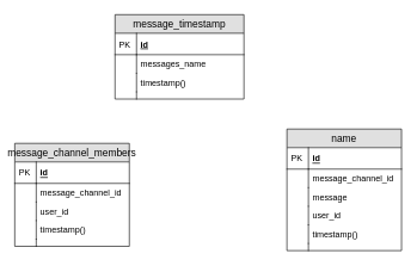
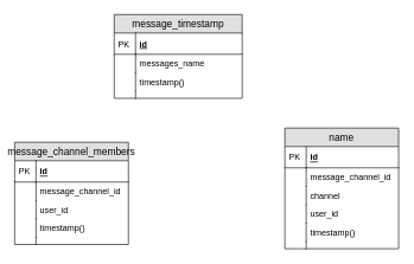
  <mxCell id="0" />
  <mxCell id="1" parent="0" />
  <mxCell id="2" value="message_timestamp" style="swimlane;fontStyle=0;childLayout=stackLayout;horizontal=1;startSize=26;fillColor=#e0e0e0;horizontalStack=0;resizeParent=1;resizeParentMax=0;resizeLast=0;collapsible=1;marginBottom=0;swimlaneFillColor=#ffffff;align=center;fontSize=14;" vertex="1" parent="1"><mxGeometry x="160" y="20" width="180" height="118" as="geometry" /></mxCell>
  <mxCell id="3" value="id" style="shape=partialRectangle;top=0;left=0;right=0;bottom=1;align=left;verticalAlign=middle;fillColor=none;spacingLeft=34;spacingRight=4;overflow=hidden;rotatable=0;points=[[0,0.5],[1,0.5]];portConstraint=eastwest;dropTarget=0;fontStyle=5;fontSize=12;" vertex="1" parent="2"><mxGeometry y="26" width="180" height="30" as="geometry" /></mxCell>
  <mxCell id="4" value="PK" style="shape=partialRectangle;top=0;left=0;bottom=0;fillColor=none;align=left;verticalAlign=middle;spacingLeft=4;spacingRight=4;overflow=hidden;rotatable=0;points=[];portConstraint=eastwest;part=1;fontSize=12;" vertex="1" connectable="0" parent="3"><mxGeometry width="30" height="30" as="geometry" /></mxCell>
  <mxCell id="5" value="messages_name" style="shape=partialRectangle;top=0;left=0;right=0;bottom=0;align=left;verticalAlign=top;fillColor=none;spacingLeft=34;spacingRight=4;overflow=hidden;rotatable=0;points=[[0,0.5],[1,0.5]];portConstraint=eastwest;dropTarget=0;fontSize=12;" vertex="1" parent="2"><mxGeometry y="56" width="180" height="26" as="geometry" /></mxCell>
  <mxCell id="6" value="" style="shape=partialRectangle;top=0;left=0;bottom=0;fillColor=none;align=left;verticalAlign=top;spacingLeft=4;spacingRight=4;overflow=hidden;rotatable=0;points=[];portConstraint=eastwest;part=1;fontSize=12;" vertex="1" connectable="0" parent="5"><mxGeometry width="30" height="26" as="geometry" /></mxCell>
  <mxCell id="7" value="timestamp()" style="shape=partialRectangle;top=0;left=0;right=0;bottom=0;align=left;verticalAlign=top;fillColor=none;spacingLeft=34;spacingRight=4;overflow=hidden;rotatable=0;points=[[0,0.5],[1,0.5]];portConstraint=eastwest;dropTarget=0;fontSize=12;" vertex="1" parent="2"><mxGeometry y="82" width="180" height="26" as="geometry" /></mxCell>
  <mxCell id="8" value="" style="shape=partialRectangle;top=0;left=0;bottom=0;fillColor=none;align=left;verticalAlign=top;spacingLeft=4;spacingRight=4;overflow=hidden;rotatable=0;points=[];portConstraint=eastwest;part=1;fontSize=12;" vertex="1" connectable="0" parent="7"><mxGeometry width="30" height="26" as="geometry" /></mxCell>
  <mxCell id="9" value="" style="shape=partialRectangle;top=0;left=0;right=0;bottom=0;align=left;verticalAlign=top;fillColor=none;spacingLeft=34;spacingRight=4;overflow=hidden;rotatable=0;points=[[0,0.5],[1,0.5]];portConstraint=eastwest;dropTarget=0;fontSize=12;" vertex="1" parent="2"><mxGeometry y="108" width="180" height="10" as="geometry" /></mxCell>
  <mxCell id="10" value="" style="shape=partialRectangle;top=0;left=0;bottom=0;fillColor=none;align=left;verticalAlign=top;spacingLeft=4;spacingRight=4;overflow=hidden;rotatable=0;points=[];portConstraint=eastwest;part=1;fontSize=12;" vertex="1" connectable="0" parent="9"><mxGeometry width="30" height="10" as="geometry" /></mxCell>
  <mxCell id="11" value="message_channel_members" style="swimlane;fontStyle=0;childLayout=stackLayout;horizontal=1;startSize=26;fillColor=#e0e0e0;horizontalStack=0;resizeParent=1;resizeParentMax=0;resizeLast=0;collapsible=1;marginBottom=0;swimlaneFillColor=#ffffff;align=center;fontSize=14;" vertex="1" parent="1"><mxGeometry x="20" y="200" width="160" height="144" as="geometry" /></mxCell>
  <mxCell id="12" value="id" style="shape=partialRectangle;top=0;left=0;right=0;bottom=1;align=left;verticalAlign=middle;fillColor=none;spacingLeft=34;spacingRight=4;overflow=hidden;rotatable=0;points=[[0,0.5],[1,0.5]];portConstraint=eastwest;dropTarget=0;fontStyle=5;fontSize=12;" vertex="1" parent="11"><mxGeometry y="26" width="160" height="30" as="geometry" /></mxCell>
  <mxCell id="13" value="PK" style="shape=partialRectangle;top=0;left=0;bottom=0;fillColor=none;align=left;verticalAlign=middle;spacingLeft=4;spacingRight=4;overflow=hidden;rotatable=0;points=[];portConstraint=eastwest;part=1;fontSize=12;" vertex="1" connectable="0" parent="12"><mxGeometry width="30" height="30" as="geometry" /></mxCell>
  <mxCell id="14" value="message_channel_id" style="shape=partialRectangle;top=0;left=0;right=0;bottom=0;align=left;verticalAlign=top;fillColor=none;spacingLeft=34;spacingRight=4;overflow=hidden;rotatable=0;points=[[0,0.5],[1,0.5]];portConstraint=eastwest;dropTarget=0;fontSize=12;" vertex="1" parent="11"><mxGeometry y="56" width="160" height="26" as="geometry" /></mxCell>
  <mxCell id="15" value="" style="shape=partialRectangle;top=0;left=0;bottom=0;fillColor=none;align=left;verticalAlign=top;spacingLeft=4;spacingRight=4;overflow=hidden;rotatable=0;points=[];portConstraint=eastwest;part=1;fontSize=12;" vertex="1" connectable="0" parent="14"><mxGeometry width="30" height="26" as="geometry" /></mxCell>
  <mxCell id="16" value="user_id" style="shape=partialRectangle;top=0;left=0;right=0;bottom=0;align=left;verticalAlign=top;fillColor=none;spacingLeft=34;spacingRight=4;overflow=hidden;rotatable=0;points=[[0,0.5],[1,0.5]];portConstraint=eastwest;dropTarget=0;fontSize=12;" vertex="1" parent="11"><mxGeometry y="82" width="160" height="26" as="geometry" /></mxCell>
  <mxCell id="17" value="" style="shape=partialRectangle;top=0;left=0;bottom=0;fillColor=none;align=left;verticalAlign=top;spacingLeft=4;spacingRight=4;overflow=hidden;rotatable=0;points=[];portConstraint=eastwest;part=1;fontSize=12;" vertex="1" connectable="0" parent="16"><mxGeometry width="30" height="26" as="geometry" /></mxCell>
  <mxCell id="18" value="timestamp()" style="shape=partialRectangle;top=0;left=0;right=0;bottom=0;align=left;verticalAlign=top;fillColor=none;spacingLeft=34;spacingRight=4;overflow=hidden;rotatable=0;points=[[0,0.5],[1,0.5]];portConstraint=eastwest;dropTarget=0;fontSize=12;" vertex="1" parent="11"><mxGeometry y="108" width="160" height="26" as="geometry" /></mxCell>
  <mxCell id="19" value="" style="shape=partialRectangle;top=0;left=0;bottom=0;fillColor=none;align=left;verticalAlign=top;spacingLeft=4;spacingRight=4;overflow=hidden;rotatable=0;points=[];portConstraint=eastwest;part=1;fontSize=12;" vertex="1" connectable="0" parent="18"><mxGeometry width="30" height="26" as="geometry" /></mxCell>
  <mxCell id="20" value="" style="shape=partialRectangle;top=0;left=0;right=0;bottom=0;align=left;verticalAlign=top;fillColor=none;spacingLeft=34;spacingRight=4;overflow=hidden;rotatable=0;points=[[0,0.5],[1,0.5]];portConstraint=eastwest;dropTarget=0;fontSize=12;" vertex="1" parent="11"><mxGeometry y="134" width="160" height="10" as="geometry" /></mxCell>
  <mxCell id="21" value="" style="shape=partialRectangle;top=0;left=0;bottom=0;fillColor=none;align=left;verticalAlign=top;spacingLeft=4;spacingRight=4;overflow=hidden;rotatable=0;points=[];portConstraint=eastwest;part=1;fontSize=12;" vertex="1" connectable="0" parent="20"><mxGeometry width="30" height="10" as="geometry" /></mxCell>
  <mxCell id="22" value="name" style="swimlane;fontStyle=0;childLayout=stackLayout;horizontal=1;startSize=26;fillColor=#e0e0e0;horizontalStack=0;resizeParent=1;resizeParentMax=0;resizeLast=0;collapsible=1;marginBottom=0;swimlaneFillColor=#ffffff;align=center;fontSize=14;" vertex="1" parent="1"><mxGeometry x="400" y="180" width="160" height="170" as="geometry" /></mxCell>
  <mxCell id="23" value="id" style="shape=partialRectangle;top=0;left=0;right=0;bottom=1;align=left;verticalAlign=middle;fillColor=none;spacingLeft=34;spacingRight=4;overflow=hidden;rotatable=0;points=[[0,0.5],[1,0.5]];portConstraint=eastwest;dropTarget=0;fontStyle=5;fontSize=12;" vertex="1" parent="22"><mxGeometry y="26" width="160" height="30" as="geometry" /></mxCell>
  <mxCell id="24" value="PK" style="shape=partialRectangle;top=0;left=0;bottom=0;fillColor=none;align=left;verticalAlign=middle;spacingLeft=4;spacingRight=4;overflow=hidden;rotatable=0;points=[];portConstraint=eastwest;part=1;fontSize=12;" vertex="1" connectable="0" parent="23"><mxGeometry width="30" height="30" as="geometry" /></mxCell>
  <mxCell id="25" value="message_channel_id" style="shape=partialRectangle;top=0;left=0;right=0;bottom=0;align=left;verticalAlign=top;fillColor=none;spacingLeft=34;spacingRight=4;overflow=hidden;rotatable=0;points=[[0,0.5],[1,0.5]];portConstraint=eastwest;dropTarget=0;fontSize=12;" vertex="1" parent="22"><mxGeometry y="56" width="160" height="26" as="geometry" /></mxCell>
  <mxCell id="26" value="" style="shape=partialRectangle;top=0;left=0;bottom=0;fillColor=none;align=left;verticalAlign=top;spacingLeft=4;spacingRight=4;overflow=hidden;rotatable=0;points=[];portConstraint=eastwest;part=1;fontSize=12;" vertex="1" connectable="0" parent="25"><mxGeometry width="30" height="26" as="geometry" /></mxCell>
- <mxCell id="27" value="message" style="shape=partialRectangle;top=0;left=0;right=0;bottom=0;align=left;verticalAlign=top;fillColor=none;spacingLeft=34;spacingRight=4;overflow=hidden;rotatable=0;points=[[0,0.5],[1,0.5]];portConstraint=eastwest;dropTarget=0;fontSize=12;" vertex="1" parent="22"><mxGeometry y="82" width="160" height="26" as="geometry" /></mxCell>
+ <mxCell id="27" value="channel" style="shape=partialRectangle;top=0;left=0;right=0;bottom=0;align=left;verticalAlign=top;fillColor=none;spacingLeft=34;spacingRight=4;overflow=hidden;rotatable=0;points=[[0,0.5],[1,0.5]];portConstraint=eastwest;dropTarget=0;fontSize=12;" vertex="1" parent="22"><mxGeometry y="82" width="160" height="26" as="geometry" /></mxCell>
  <mxCell id="28" value="" style="shape=partialRectangle;top=0;left=0;bottom=0;fillColor=none;align=left;verticalAlign=top;spacingLeft=4;spacingRight=4;overflow=hidden;rotatable=0;points=[];portConstraint=eastwest;part=1;fontSize=12;" vertex="1" connectable="0" parent="27"><mxGeometry width="30" height="26" as="geometry" /></mxCell>
  <mxCell id="29" value="user_id" style="shape=partialRectangle;top=0;left=0;right=0;bottom=0;align=left;verticalAlign=top;fillColor=none;spacingLeft=34;spacingRight=4;overflow=hidden;rotatable=0;points=[[0,0.5],[1,0.5]];portConstraint=eastwest;dropTarget=0;fontSize=12;" vertex="1" parent="22"><mxGeometry y="108" width="160" height="26" as="geometry" /></mxCell>
  <mxCell id="30" value="" style="shape=partialRectangle;top=0;left=0;bottom=0;fillColor=none;align=left;verticalAlign=top;spacingLeft=4;spacingRight=4;overflow=hidden;rotatable=0;points=[];portConstraint=eastwest;part=1;fontSize=12;" vertex="1" connectable="0" parent="29"><mxGeometry width="30" height="26" as="geometry" /></mxCell>
  <mxCell id="31" value="timestamp()" style="shape=partialRectangle;top=0;left=0;right=0;bottom=0;align=left;verticalAlign=top;fillColor=none;spacingLeft=34;spacingRight=4;overflow=hidden;rotatable=0;points=[[0,0.5],[1,0.5]];portConstraint=eastwest;dropTarget=0;fontSize=12;" vertex="1" parent="22"><mxGeometry y="134" width="160" height="26" as="geometry" /></mxCell>
  <mxCell id="32" value="" style="shape=partialRectangle;top=0;left=0;bottom=0;fillColor=none;align=left;verticalAlign=top;spacingLeft=4;spacingRight=4;overflow=hidden;rotatable=0;points=[];portConstraint=eastwest;part=1;fontSize=12;" vertex="1" connectable="0" parent="31"><mxGeometry width="30" height="26" as="geometry" /></mxCell>
  <mxCell id="33" value="" style="shape=partialRectangle;top=0;left=0;right=0;bottom=0;align=left;verticalAlign=top;fillColor=none;spacingLeft=34;spacingRight=4;overflow=hidden;rotatable=0;points=[[0,0.5],[1,0.5]];portConstraint=eastwest;dropTarget=0;fontSize=12;" vertex="1" parent="22"><mxGeometry y="160" width="160" height="10" as="geometry" /></mxCell>
  <mxCell id="34" value="" style="shape=partialRectangle;top=0;left=0;bottom=0;fillColor=none;align=left;verticalAlign=top;spacingLeft=4;spacingRight=4;overflow=hidden;rotatable=0;points=[];portConstraint=eastwest;part=1;fontSize=12;" vertex="1" connectable="0" parent="33"><mxGeometry width="30" height="10" as="geometry" /></mxCell>
